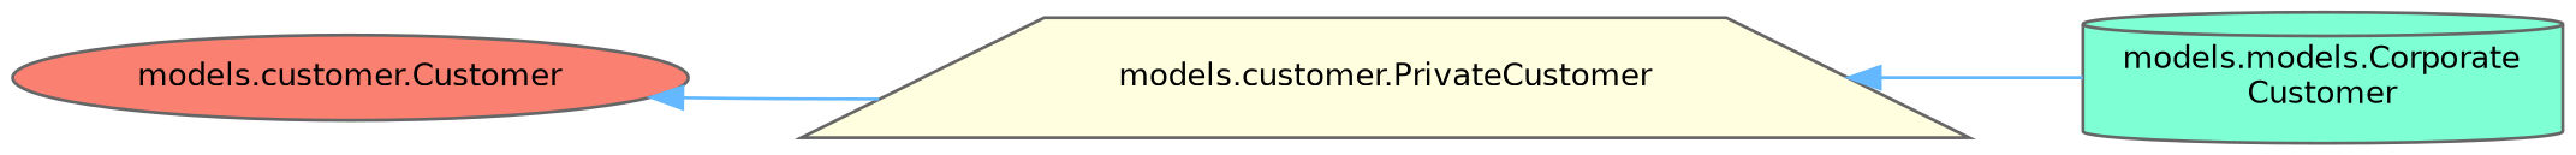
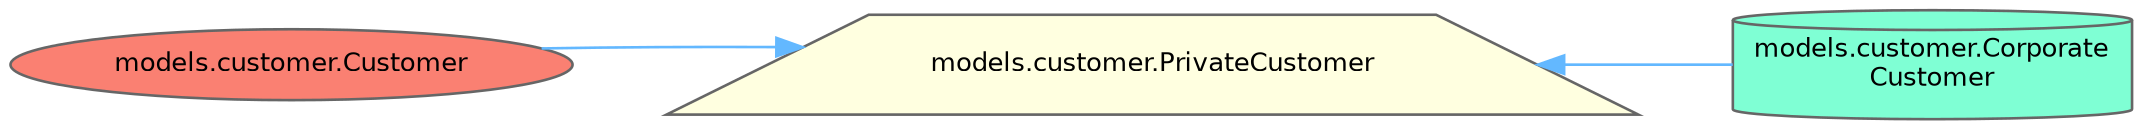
  digraph {
    rankdir=LR
    node [color=grey40 fontname=Helvetica fontsize=10 style=filled]
    edge [color=steelblue1 dir=back fontname=Helvetica fontsize=10 labelfontname=Helvetica labelfontsize=10 style=solid]
    n1 [fillcolor=salmon height=0.2 label="models.customer.Customer" shape=ellipse width=0.4]
    n2 [fillcolor=lightyellow height=0.2 label="models.customer.PrivateCustomer" shape=trapezium width=0.4]
-   n3 [fillcolor=aquamarine height=0.2 label="models.models.Corporate\lCustomer" shape=cylinder width=0.4]
-   n1 -> n2
+   n3 [fillcolor=aquamarine height=0.2 label="models.customer.Corporate\lCustomer" shape=cylinder width=0.4]
+   n2 -> n1
    n2 -> n3
  }
